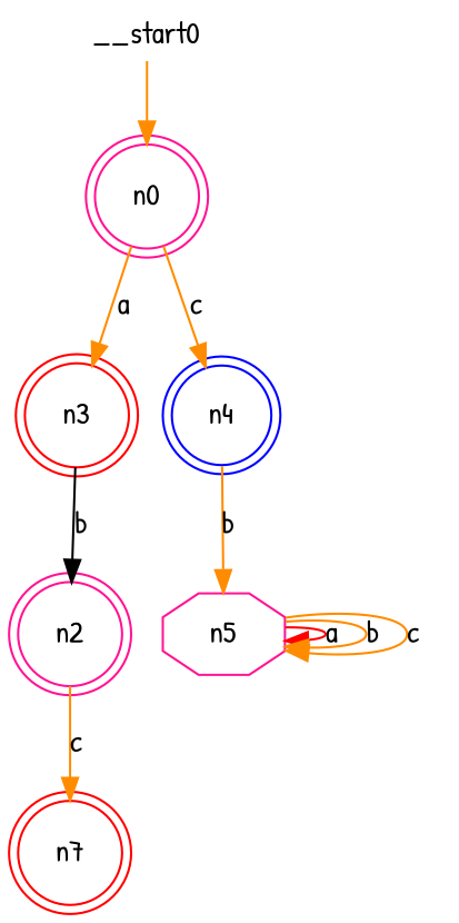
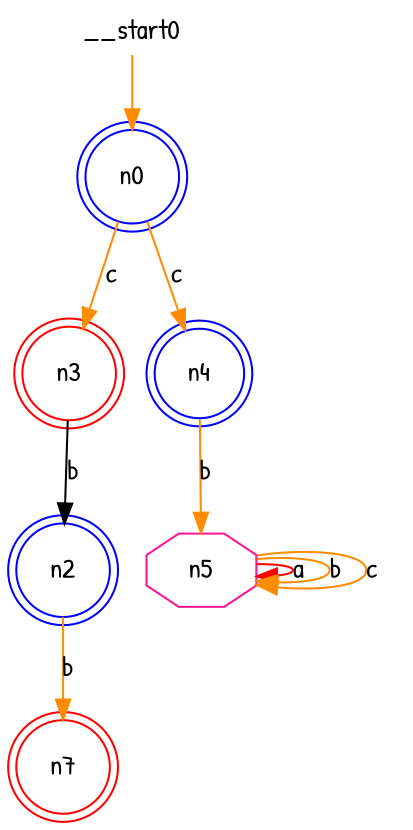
  digraph {
    fontname="Patrick Hand"
    node [color=deeppink fontname="Patrick Hand" shape=doublecircle]
    edge [color=darkorange fontname="Patrick Hand"]
-   n1 [label=n0]
+   n1 [color=blue label=n0]
    n2 [color=red label=n3]
    n3 [color=blue label=n4]
-   n4 [label=n2]
+   n4 [color=blue label=n2]
    n5 [color=red label=n7]
    n6 [label=n5 shape=octagon]
    __start0 [height=0 shape=none width=0]
-   n1 -> n2 [label=a]
+   n1 -> n2 [label=c]
    n1 -> n3 [label=c]
    n2 -> n4 [color=black label=b]
    n3 -> n6 [label=b]
-   n4 -> n5 [label=c]
+   n4 -> n5 [label=b]
    n6 -> n6 [color=red label=a]
    n6 -> n6 [label=b]
    n6 -> n6 [label=c]
    __start0 -> n1
  }
